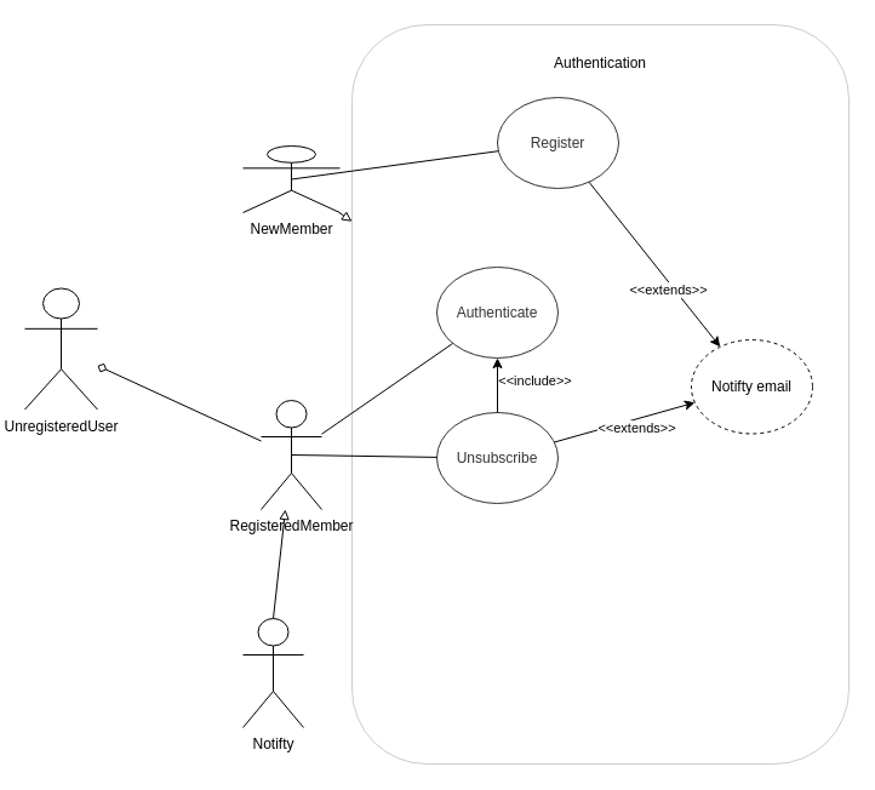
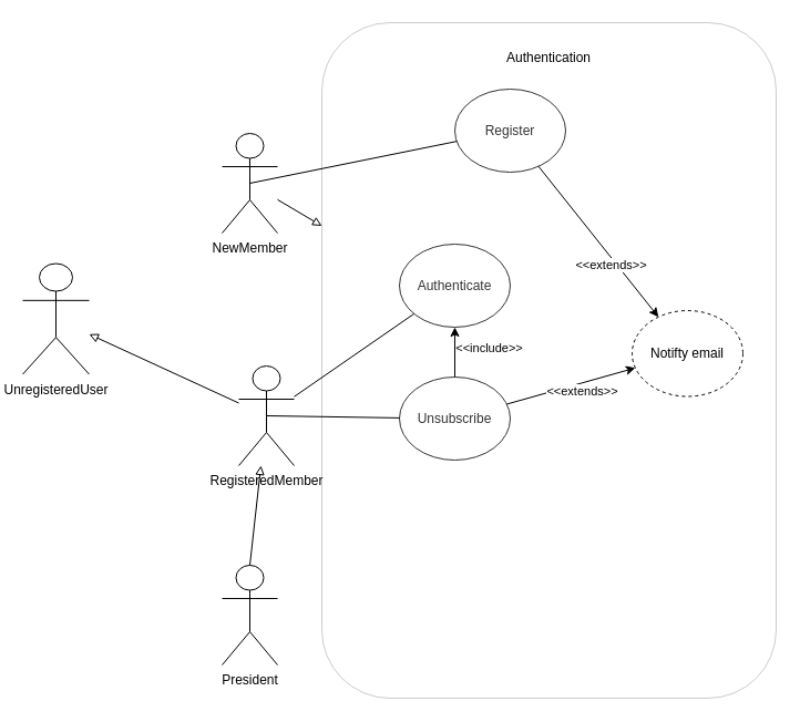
  <mxCell id="0" />
  <mxCell id="1" parent="0" />
  <mxCell id="2" value="UnregisteredUser" style="shape=umlActor;verticalLabelPosition=bottom;verticalAlign=top;html=1;outlineConnect=0;" parent="1" vertex="1"><mxGeometry x="20" y="237.5" width="60" height="100" as="geometry" /></mxCell>
- <mxCell id="3" value="NewMember" style="shape=umlActor;verticalLabelPosition=bottom;verticalAlign=top;html=1;outlineConnect=0;" parent="1" vertex="1"><mxGeometry x="200" y="120" width="80" height="55" as="geometry" /></mxCell>
+ <mxCell id="3" value="NewMember" style="shape=umlActor;verticalLabelPosition=bottom;verticalAlign=top;html=1;outlineConnect=0;" parent="1" vertex="1"><mxGeometry x="200" y="120" width="50" height="90" as="geometry" /></mxCell>
  <mxCell id="4" value="RegisteredMember" style="shape=umlActor;verticalLabelPosition=bottom;verticalAlign=top;html=1;outlineConnect=0;" parent="1" vertex="1"><mxGeometry x="215" y="330" width="50" height="90" as="geometry" /></mxCell>
- <mxCell id="5" value="" style="endArrow=diamond;html=1;rounded=0;strokeColor=default;flowAnimation=0;shadow=0;endFill=0;curved=0;targetPerimeterSpacing=0;sourcePerimeterSpacing=0;" parent="1" source="4" target="2" edge="1"><mxGeometry width="50" height="50" relative="1" as="geometry"><mxPoint x="240" y="410" as="sourcePoint" /><mxPoint x="290" y="360" as="targetPoint" /></mxGeometry></mxCell>
+ <mxCell id="5" value="" style="endArrow=block;html=1;rounded=0;strokeColor=default;flowAnimation=0;shadow=0;endFill=0;curved=0;targetPerimeterSpacing=0;sourcePerimeterSpacing=0;" parent="1" source="4" target="2" edge="1"><mxGeometry width="50" height="50" relative="1" as="geometry"><mxPoint x="240" y="410" as="sourcePoint" /><mxPoint x="290" y="360" as="targetPoint" /></mxGeometry></mxCell>
  <mxCell id="6" value="" style="endArrow=block;html=1;rounded=0;strokeColor=default;flowAnimation=0;shadow=0;endFill=0;curved=0;targetPerimeterSpacing=0;sourcePerimeterSpacing=0;" parent="1" source="3" target="10" edge="1"><mxGeometry width="50" height="50" relative="1" as="geometry"><mxPoint x="200" y="214" as="sourcePoint" /><mxPoint x="90" y="297" as="targetPoint" /></mxGeometry></mxCell>
  <mxCell id="7" value="Register" style="ellipse;whiteSpace=wrap;html=1;" parent="1" vertex="1"><mxGeometry x="410" y="80" width="100" height="75" as="geometry" /></mxCell>
  <mxCell id="8" value="Unsubscribe" style="ellipse;whiteSpace=wrap;html=1;" parent="1" vertex="1"><mxGeometry x="360" y="340" width="100" height="75" as="geometry" /></mxCell>
  <mxCell id="9" value="Authenticate" style="ellipse;whiteSpace=wrap;html=1;" parent="1" vertex="1"><mxGeometry x="360" y="220" width="100" height="75" as="geometry" /></mxCell>
  <mxCell id="10" value="&lt;div&gt;Authentication&lt;/div&gt;&lt;div&gt;&lt;br&gt;&lt;/div&gt;&lt;div&gt;&lt;br&gt;&lt;/div&gt;&lt;div&gt;&lt;br&gt;&lt;/div&gt;&lt;div&gt;&lt;br&gt;&lt;/div&gt;&lt;div&gt;&lt;br&gt;&lt;/div&gt;&lt;div&gt;&lt;br&gt;&lt;/div&gt;&lt;div&gt;&lt;br&gt;&lt;/div&gt;&lt;div&gt;&lt;br&gt;&lt;/div&gt;&lt;div&gt;&lt;br&gt;&lt;/div&gt;&lt;div&gt;&lt;br&gt;&lt;/div&gt;&lt;div&gt;&lt;br&gt;&lt;/div&gt;&lt;div&gt;&lt;br&gt;&lt;/div&gt;&lt;div&gt;&lt;br&gt;&lt;/div&gt;&lt;div&gt;&lt;br&gt;&lt;/div&gt;&lt;div&gt;&lt;br&gt;&lt;/div&gt;&lt;div&gt;&lt;br&gt;&lt;/div&gt;&lt;div&gt;&lt;br&gt;&lt;/div&gt;&lt;div&gt;&lt;br&gt;&lt;/div&gt;&lt;div&gt;&lt;br&gt;&lt;/div&gt;&lt;div&gt;&lt;br&gt;&lt;/div&gt;&lt;div&gt;&lt;br&gt;&lt;/div&gt;&lt;div&gt;&lt;br&gt;&lt;/div&gt;&lt;div&gt;&lt;br&gt;&lt;/div&gt;&lt;div&gt;&lt;br&gt;&lt;/div&gt;&lt;div&gt;&lt;br&gt;&lt;/div&gt;&lt;div&gt;&lt;br&gt;&lt;/div&gt;&lt;div&gt;&lt;br&gt;&lt;/div&gt;&lt;div&gt;&lt;br&gt;&lt;/div&gt;&lt;div&gt;&lt;br&gt;&lt;/div&gt;&lt;div&gt;&lt;br&gt;&lt;/div&gt;&lt;div&gt;&lt;br&gt;&lt;/div&gt;&lt;div&gt;&lt;br&gt;&lt;/div&gt;&lt;div&gt;&lt;br&gt;&lt;/div&gt;&lt;div&gt;&lt;br&gt;&lt;/div&gt;&lt;div&gt;&lt;br&gt;&lt;/div&gt;&lt;div&gt;&lt;br&gt;&lt;/div&gt;&lt;div&gt;&lt;br&gt;&lt;/div&gt;&lt;div&gt;&lt;br&gt;&lt;/div&gt;" style="rounded=1;whiteSpace=wrap;html=1;fillColor=default;strokeOpacity=20;fillOpacity=20;imageAspect=1;backgroundOutline=0;enumerate=0;" parent="1" vertex="1"><mxGeometry x="290" y="20" width="410" height="610" as="geometry" /></mxCell>
  <mxCell id="11" value="" style="endArrow=classic;html=1;rounded=0;" parent="1" source="8" target="9" edge="1"><mxGeometry width="50" height="50" relative="1" as="geometry"><mxPoint x="650" y="290" as="sourcePoint" /><mxPoint x="630" y="270" as="targetPoint" /><Array as="points" /></mxGeometry></mxCell>
  <mxCell id="12" value="&amp;lt;&amp;lt;include&amp;gt;&amp;gt;" style="edgeLabel;html=1;align=center;verticalAlign=middle;resizable=0;points=[];" parent="11" vertex="1" connectable="0"><mxGeometry x="0.2" y="2" relative="1" as="geometry"><mxPoint x="32" as="offset" /></mxGeometry></mxCell>
  <mxCell id="13" value="" style="endArrow=none;html=1;rounded=0;entryX=0.5;entryY=0.5;entryDx=0;entryDy=0;entryPerimeter=0;" parent="1" source="7" target="3" edge="1"><mxGeometry width="50" height="50" relative="1" as="geometry"><mxPoint x="420" y="290" as="sourcePoint" /><mxPoint x="470" y="240" as="targetPoint" /></mxGeometry></mxCell>
  <mxCell id="14" value="" style="endArrow=none;html=1;rounded=0;" parent="1" source="9" target="4" edge="1"><mxGeometry width="50" height="50" relative="1" as="geometry"><mxPoint x="370" y="162" as="sourcePoint" /><mxPoint x="235" y="175" as="targetPoint" /></mxGeometry></mxCell>
  <mxCell id="15" value="" style="endArrow=none;html=1;rounded=0;entryX=0.5;entryY=0.5;entryDx=0;entryDy=0;entryPerimeter=0;" parent="1" source="8" target="4" edge="1"><mxGeometry width="50" height="50" relative="1" as="geometry"><mxPoint x="382" y="292" as="sourcePoint" /><mxPoint x="260" y="369" as="targetPoint" /></mxGeometry></mxCell>
  <mxCell id="16" value="Notifty email" style="ellipse;whiteSpace=wrap;html=1;dashed=1;" parent="1" vertex="1"><mxGeometry x="570" y="280" width="100" height="77.5" as="geometry" /></mxCell>
  <mxCell id="17" value="" style="endArrow=classic;html=1;rounded=0;" parent="1" source="8" target="16" edge="1"><mxGeometry width="50" height="50" relative="1" as="geometry"><mxPoint x="420" y="350" as="sourcePoint" /><mxPoint x="420" y="305" as="targetPoint" /><Array as="points" /></mxGeometry></mxCell>
  <mxCell id="18" value="&amp;lt;&amp;lt;extends&amp;gt;&amp;gt;" style="edgeLabel;html=1;align=center;verticalAlign=middle;resizable=0;points=[];" parent="17" vertex="1" connectable="0"><mxGeometry x="0.2" y="2" relative="1" as="geometry"><mxPoint x="-1" y="9" as="offset" /></mxGeometry></mxCell>
  <mxCell id="19" value="" style="endArrow=classic;html=1;rounded=0;" parent="1" source="7" target="16" edge="1"><mxGeometry width="50" height="50" relative="1" as="geometry"><mxPoint x="468" y="378" as="sourcePoint" /><mxPoint x="592" y="353" as="targetPoint" /><Array as="points" /></mxGeometry></mxCell>
  <mxCell id="20" value="&amp;lt;&amp;lt;extends&amp;gt;&amp;gt;" style="edgeLabel;html=1;align=center;verticalAlign=middle;resizable=0;points=[];" parent="19" vertex="1" connectable="0"><mxGeometry x="0.2" y="2" relative="1" as="geometry"><mxPoint x="-1" y="9" as="offset" /></mxGeometry></mxCell>
  <mxCell id="21" value="" style="endArrow=block;html=1;rounded=0;strokeColor=default;flowAnimation=0;shadow=0;endFill=0;curved=0;targetPerimeterSpacing=0;sourcePerimeterSpacing=0;" parent="1" target="4" edge="1"><mxGeometry width="50" height="50" relative="1" as="geometry"><mxPoint x="225" y="510" as="sourcePoint" /><mxPoint x="90" y="313" as="targetPoint" /></mxGeometry></mxCell>
- <mxCell id="22" value="Notifty" style="shape=umlActor;verticalLabelPosition=bottom;verticalAlign=top;html=1;outlineConnect=0;" parent="1" vertex="1"><mxGeometry x="200" y="510" width="50" height="90" as="geometry" /></mxCell>
+ <mxCell id="22" value="President" style="shape=umlActor;verticalLabelPosition=bottom;verticalAlign=top;html=1;outlineConnect=0;" parent="1" vertex="1"><mxGeometry x="200" y="510" width="50" height="90" as="geometry" /></mxCell>
